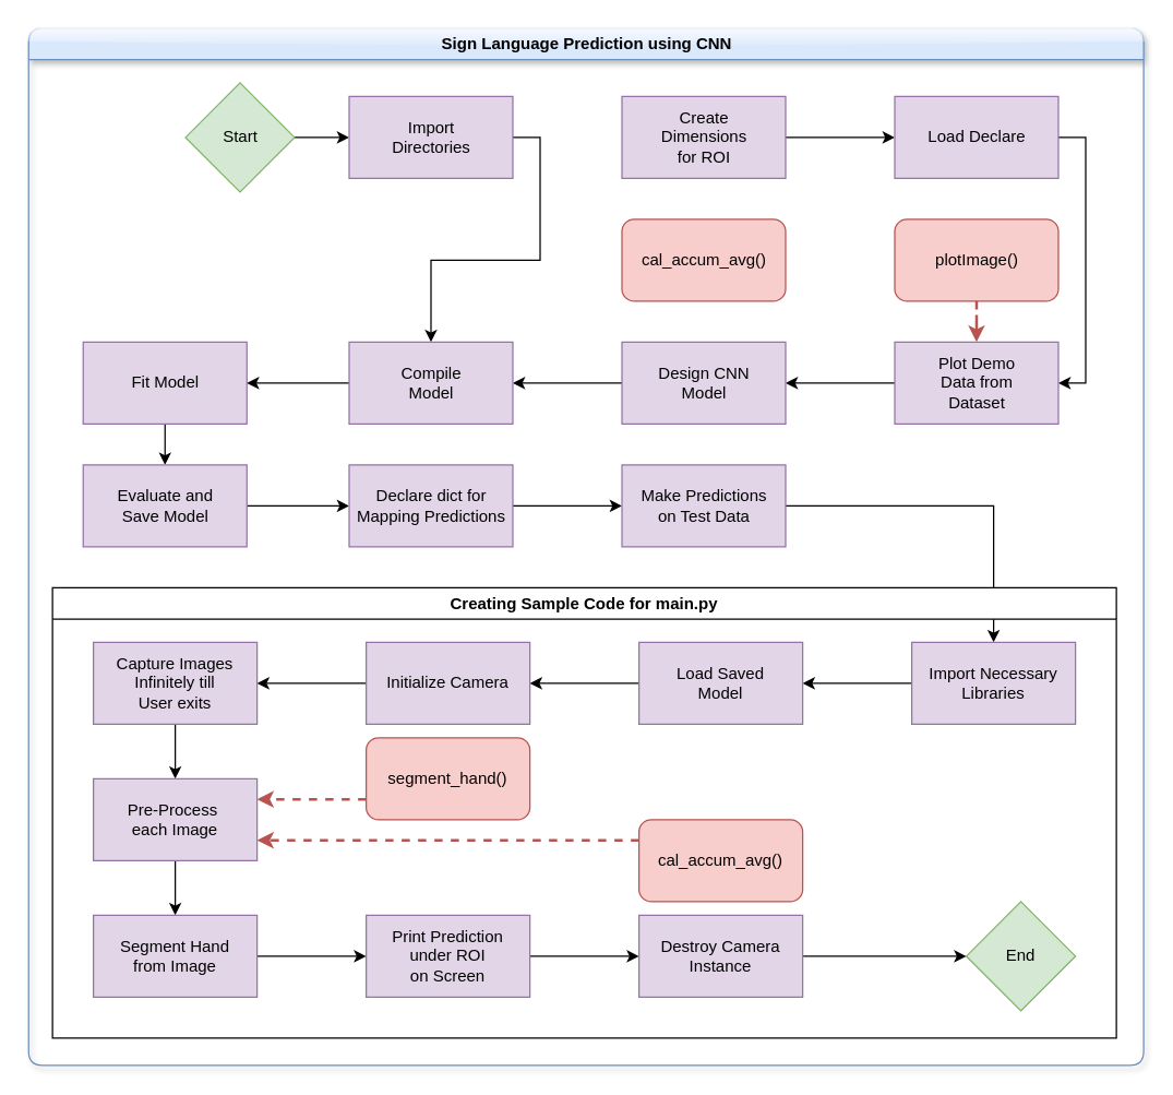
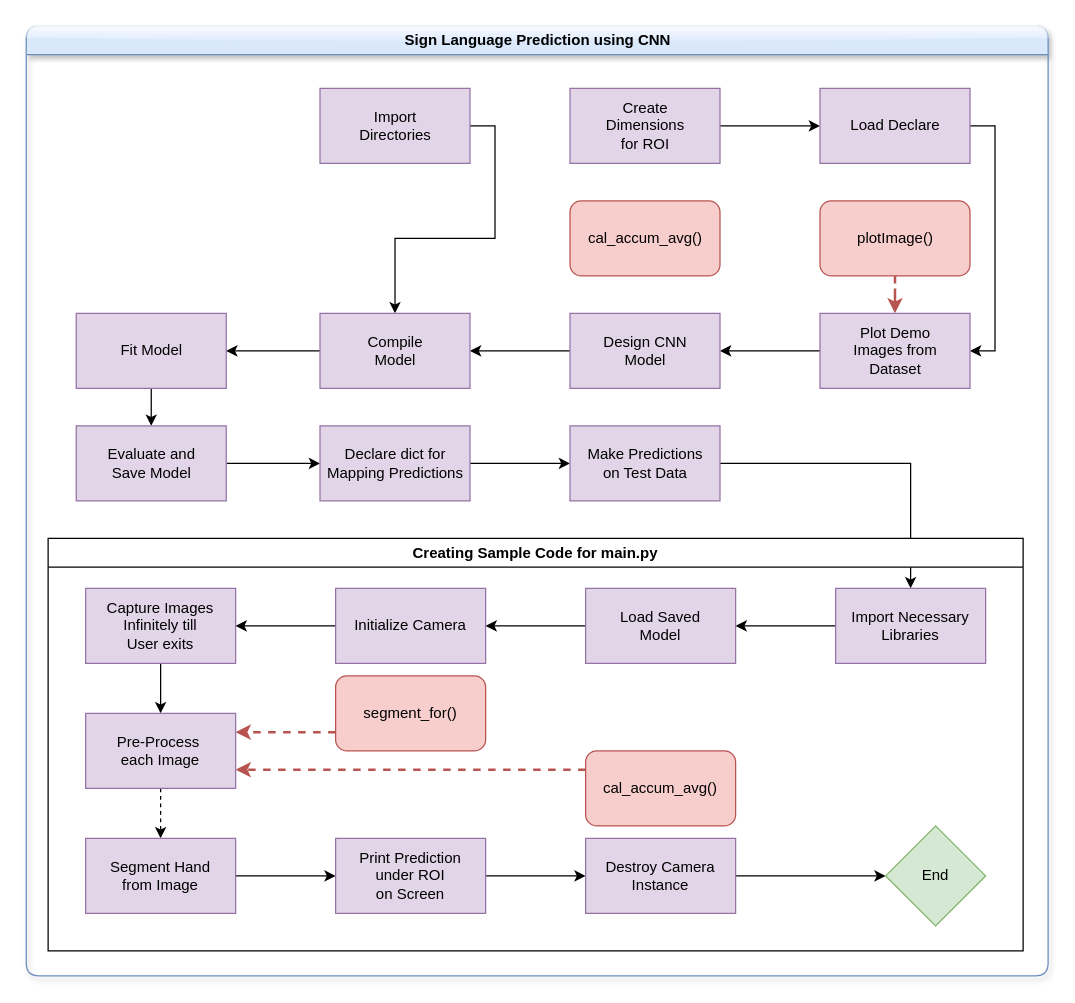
  <mxCell id="0" />
  <mxCell id="1" parent="0" />
- <mxCell id="2" style="edgeStyle=orthogonalEdgeStyle;rounded=0;orthogonalLoop=1;jettySize=auto;html=1;exitX=1;exitY=0.5;exitDx=0;exitDy=0;entryX=0;entryY=0.5;entryDx=0;entryDy=0;" edge="1" parent="1" source="3" target="5"><mxGeometry relative="1" as="geometry" /></mxCell>
- <mxCell id="3" value="Start" style="rhombus;whiteSpace=wrap;html=1;fillColor=#d5e8d4;strokeColor=#82b366;" vertex="1" parent="1"><mxGeometry x="135.5" y="60" width="80" height="80" as="geometry" /></mxCell>
  <mxCell id="4" style="edgeStyle=orthogonalEdgeStyle;rounded=0;orthogonalLoop=1;jettySize=auto;html=1;exitX=1;exitY=0.5;exitDx=0;exitDy=0;" edge="1" parent="1" source="5" target="18"><mxGeometry relative="1" as="geometry" /></mxCell>
  <mxCell id="5" value="&lt;div&gt;Import&lt;/div&gt;&lt;div&gt;Directories&lt;br&gt;&lt;/div&gt;" style="rounded=0;whiteSpace=wrap;html=1;fillColor=#e1d5e7;strokeColor=#9673a6;" vertex="1" parent="1"><mxGeometry x="255.5" y="70" width="120" height="60" as="geometry" /></mxCell>
  <mxCell id="6" style="edgeStyle=orthogonalEdgeStyle;rounded=0;orthogonalLoop=1;jettySize=auto;html=1;exitX=1;exitY=0.5;exitDx=0;exitDy=0;entryX=0;entryY=0.5;entryDx=0;entryDy=0;" edge="1" parent="1" source="7" target="10"><mxGeometry relative="1" as="geometry" /></mxCell>
  <mxCell id="7" value="&lt;div&gt;Create&lt;/div&gt;&lt;div&gt;Dimensions&lt;/div&gt;&lt;div&gt;for ROI&lt;br&gt;&lt;/div&gt;" style="rounded=0;whiteSpace=wrap;html=1;fillColor=#e1d5e7;strokeColor=#9673a6;" vertex="1" parent="1"><mxGeometry x="455.5" y="70" width="120" height="60" as="geometry" /></mxCell>
  <mxCell id="8" value="cal_accum_avg()" style="rounded=1;whiteSpace=wrap;html=1;fillColor=#f8cecc;strokeColor=#b85450;" vertex="1" parent="1"><mxGeometry x="455.5" y="160" width="120" height="60" as="geometry" /></mxCell>
  <mxCell id="9" style="edgeStyle=orthogonalEdgeStyle;rounded=0;orthogonalLoop=1;jettySize=auto;html=1;exitX=1;exitY=0.5;exitDx=0;exitDy=0;entryX=1;entryY=0.5;entryDx=0;entryDy=0;" edge="1" parent="1" source="10" target="14"><mxGeometry relative="1" as="geometry" /></mxCell>
  <mxCell id="10" value="Load Declare" style="rounded=0;whiteSpace=wrap;html=1;fillColor=#e1d5e7;strokeColor=#9673a6;" vertex="1" parent="1"><mxGeometry x="655.5" y="70" width="120" height="60" as="geometry" /></mxCell>
  <mxCell id="11" style="edgeStyle=orthogonalEdgeStyle;rounded=0;orthogonalLoop=1;jettySize=auto;html=1;exitX=0.5;exitY=1;exitDx=0;exitDy=0;fillColor=#f8cecc;strokeColor=#b85450;dashed=1;strokeWidth=2;" edge="1" parent="1" source="12" target="14"><mxGeometry relative="1" as="geometry" /></mxCell>
  <mxCell id="12" value="plotImage()" style="rounded=1;whiteSpace=wrap;html=1;fillColor=#f8cecc;strokeColor=#b85450;" vertex="1" parent="1"><mxGeometry x="655.5" y="160" width="120" height="60" as="geometry" /></mxCell>
  <mxCell id="13" style="edgeStyle=orthogonalEdgeStyle;rounded=0;orthogonalLoop=1;jettySize=auto;html=1;exitX=0;exitY=0.5;exitDx=0;exitDy=0;entryX=1;entryY=0.5;entryDx=0;entryDy=0;" edge="1" parent="1" source="14" target="16"><mxGeometry relative="1" as="geometry" /></mxCell>
- <mxCell id="14" value="&lt;div&gt;Plot Demo&lt;/div&gt;&lt;div&gt;Data from&lt;/div&gt;&lt;div&gt;Dataset&lt;br&gt;&lt;/div&gt;" style="rounded=0;whiteSpace=wrap;html=1;fillColor=#e1d5e7;strokeColor=#9673a6;" vertex="1" parent="1"><mxGeometry x="655.5" y="250" width="120" height="60" as="geometry" /></mxCell>
+ <mxCell id="14" value="&lt;div&gt;Plot Demo&lt;/div&gt;&lt;div&gt;Images from&lt;/div&gt;&lt;div&gt;Dataset&lt;br&gt;&lt;/div&gt;" style="rounded=0;whiteSpace=wrap;html=1;fillColor=#e1d5e7;strokeColor=#9673a6;" vertex="1" parent="1"><mxGeometry x="655.5" y="250" width="120" height="60" as="geometry" /></mxCell>
  <mxCell id="15" style="edgeStyle=orthogonalEdgeStyle;rounded=0;orthogonalLoop=1;jettySize=auto;html=1;exitX=0;exitY=0.5;exitDx=0;exitDy=0;entryX=1;entryY=0.5;entryDx=0;entryDy=0;" edge="1" parent="1" source="16" target="18"><mxGeometry relative="1" as="geometry" /></mxCell>
  <mxCell id="16" value="&lt;div&gt;Design CNN&lt;/div&gt;&lt;div&gt;Model&lt;br&gt;&lt;/div&gt;" style="rounded=0;whiteSpace=wrap;html=1;fillColor=#e1d5e7;strokeColor=#9673a6;" vertex="1" parent="1"><mxGeometry x="455.5" y="250" width="120" height="60" as="geometry" /></mxCell>
  <mxCell id="17" style="edgeStyle=orthogonalEdgeStyle;rounded=0;orthogonalLoop=1;jettySize=auto;html=1;exitX=0;exitY=0.5;exitDx=0;exitDy=0;entryX=1;entryY=0.5;entryDx=0;entryDy=0;" edge="1" parent="1" source="18" target="20"><mxGeometry relative="1" as="geometry" /></mxCell>
  <mxCell id="18" value="&lt;div&gt;Compile&lt;/div&gt;&lt;div&gt;Model&lt;br&gt;&lt;/div&gt;" style="rounded=0;whiteSpace=wrap;html=1;fillColor=#e1d5e7;strokeColor=#9673a6;" vertex="1" parent="1"><mxGeometry x="255.5" y="250" width="120" height="60" as="geometry" /></mxCell>
  <mxCell id="19" style="edgeStyle=orthogonalEdgeStyle;rounded=0;orthogonalLoop=1;jettySize=auto;html=1;exitX=0.5;exitY=1;exitDx=0;exitDy=0;entryX=0.5;entryY=0;entryDx=0;entryDy=0;" edge="1" parent="1" source="20" target="22"><mxGeometry relative="1" as="geometry" /></mxCell>
  <mxCell id="20" value="Fit Model" style="rounded=0;whiteSpace=wrap;html=1;fillColor=#e1d5e7;strokeColor=#9673a6;" vertex="1" parent="1"><mxGeometry x="60.5" y="250" width="120" height="60" as="geometry" /></mxCell>
  <mxCell id="21" style="edgeStyle=orthogonalEdgeStyle;rounded=0;orthogonalLoop=1;jettySize=auto;html=1;exitX=1;exitY=0.5;exitDx=0;exitDy=0;entryX=0;entryY=0.5;entryDx=0;entryDy=0;" edge="1" parent="1" source="22" target="24"><mxGeometry relative="1" as="geometry" /></mxCell>
  <mxCell id="22" value="&lt;div&gt;Evaluate and &lt;br&gt;&lt;/div&gt;&lt;div&gt;Save Model&lt;br&gt;&lt;/div&gt;" style="rounded=0;whiteSpace=wrap;html=1;fillColor=#e1d5e7;strokeColor=#9673a6;" vertex="1" parent="1"><mxGeometry x="60.5" y="340" width="120" height="60" as="geometry" /></mxCell>
  <mxCell id="23" style="edgeStyle=orthogonalEdgeStyle;rounded=0;orthogonalLoop=1;jettySize=auto;html=1;exitX=1;exitY=0.5;exitDx=0;exitDy=0;entryX=0;entryY=0.5;entryDx=0;entryDy=0;" edge="1" parent="1" source="24" target="26"><mxGeometry relative="1" as="geometry" /></mxCell>
  <mxCell id="24" value="&lt;div&gt;Declare dict for&lt;/div&gt;&lt;div&gt;Mapping Predictions&lt;br&gt;&lt;/div&gt;" style="rounded=0;whiteSpace=wrap;html=1;fillColor=#e1d5e7;strokeColor=#9673a6;" vertex="1" parent="1"><mxGeometry x="255.5" y="340" width="120" height="60" as="geometry" /></mxCell>
  <mxCell id="25" style="edgeStyle=orthogonalEdgeStyle;rounded=0;orthogonalLoop=1;jettySize=auto;html=1;exitX=1;exitY=0.5;exitDx=0;exitDy=0;entryX=0.5;entryY=0;entryDx=0;entryDy=0;" edge="1" parent="1" source="26" target="30"><mxGeometry relative="1" as="geometry" /></mxCell>
  <mxCell id="26" value="&lt;div&gt;Make Predictions&lt;/div&gt;&lt;div&gt;on Test Data&lt;br&gt;&lt;/div&gt;" style="rounded=0;whiteSpace=wrap;html=1;fillColor=#e1d5e7;strokeColor=#9673a6;" vertex="1" parent="1"><mxGeometry x="455.5" y="340" width="120" height="60" as="geometry" /></mxCell>
  <mxCell id="27" value="Sign Language Prediction using CNN" style="swimlane;whiteSpace=wrap;html=1;fillColor=#dae8fc;strokeColor=#6c8ebf;rounded=1;shadow=1;glass=1;" vertex="1" parent="1"><mxGeometry x="20.5" y="20" width="817.5" height="760" as="geometry" /></mxCell>
  <mxCell id="28" value="Creating Sample Code for main.py" style="swimlane;whiteSpace=wrap;html=1;" vertex="1" parent="1"><mxGeometry x="38" y="430" width="780" height="330" as="geometry" /></mxCell>
  <mxCell id="29" style="edgeStyle=orthogonalEdgeStyle;rounded=0;orthogonalLoop=1;jettySize=auto;html=1;exitX=0;exitY=0.5;exitDx=0;exitDy=0;entryX=1;entryY=0.5;entryDx=0;entryDy=0;" edge="1" parent="28" source="30" target="32"><mxGeometry relative="1" as="geometry" /></mxCell>
  <mxCell id="30" value="&lt;div&gt;Import Necessary&lt;/div&gt;&lt;div&gt;Libraries&lt;br&gt;&lt;/div&gt;" style="rounded=0;whiteSpace=wrap;html=1;fillColor=#e1d5e7;strokeColor=#9673a6;" vertex="1" parent="28"><mxGeometry x="630" y="40" width="120" height="60" as="geometry" /></mxCell>
  <mxCell id="31" style="edgeStyle=orthogonalEdgeStyle;rounded=0;orthogonalLoop=1;jettySize=auto;html=1;exitX=0;exitY=0.5;exitDx=0;exitDy=0;" edge="1" parent="28" source="32" target="38"><mxGeometry relative="1" as="geometry" /></mxCell>
  <mxCell id="32" value="&lt;div&gt;Load Saved&lt;/div&gt;&lt;div&gt;Model&lt;br&gt;&lt;/div&gt;" style="rounded=0;whiteSpace=wrap;html=1;fillColor=#e1d5e7;strokeColor=#9673a6;" vertex="1" parent="28"><mxGeometry x="430" y="40" width="120" height="60" as="geometry" /></mxCell>
  <mxCell id="33" style="edgeStyle=orthogonalEdgeStyle;rounded=0;orthogonalLoop=1;jettySize=auto;html=1;exitX=0;exitY=0.25;exitDx=0;exitDy=0;entryX=1;entryY=0.75;entryDx=0;entryDy=0;dashed=1;fillColor=#f8cecc;strokeColor=#b85450;strokeWidth=2;" edge="1" parent="28" source="34" target="42"><mxGeometry relative="1" as="geometry" /></mxCell>
  <mxCell id="34" value="cal_accum_avg()" style="rounded=1;whiteSpace=wrap;html=1;fillColor=#f8cecc;strokeColor=#b85450;" vertex="1" parent="28"><mxGeometry x="430" y="170" width="120" height="60" as="geometry" /></mxCell>
  <mxCell id="35" style="edgeStyle=orthogonalEdgeStyle;rounded=0;orthogonalLoop=1;jettySize=auto;html=1;exitX=0;exitY=0.75;exitDx=0;exitDy=0;entryX=1;entryY=0.25;entryDx=0;entryDy=0;fillColor=#f8cecc;strokeColor=#b85450;dashed=1;strokeWidth=2;" edge="1" parent="28" source="36" target="42"><mxGeometry relative="1" as="geometry" /></mxCell>
- <mxCell id="36" value="segment_hand()" style="rounded=1;whiteSpace=wrap;html=1;fillColor=#f8cecc;strokeColor=#b85450;" vertex="1" parent="28"><mxGeometry x="230" y="110" width="120" height="60" as="geometry" /></mxCell>
+ <mxCell id="36" value="segment_for()" style="rounded=1;whiteSpace=wrap;html=1;fillColor=#f8cecc;strokeColor=#b85450;" vertex="1" parent="28"><mxGeometry x="230" y="110" width="120" height="60" as="geometry" /></mxCell>
  <mxCell id="37" style="edgeStyle=orthogonalEdgeStyle;rounded=0;orthogonalLoop=1;jettySize=auto;html=1;exitX=0;exitY=0.5;exitDx=0;exitDy=0;entryX=1;entryY=0.5;entryDx=0;entryDy=0;" edge="1" parent="28" source="38" target="40"><mxGeometry relative="1" as="geometry" /></mxCell>
  <mxCell id="38" value="Initialize Camera" style="rounded=0;whiteSpace=wrap;html=1;fillColor=#e1d5e7;strokeColor=#9673a6;" vertex="1" parent="28"><mxGeometry x="230" y="40" width="120" height="60" as="geometry" /></mxCell>
  <mxCell id="39" style="edgeStyle=orthogonalEdgeStyle;rounded=0;orthogonalLoop=1;jettySize=auto;html=1;exitX=0.5;exitY=1;exitDx=0;exitDy=0;entryX=0.5;entryY=0;entryDx=0;entryDy=0;" edge="1" parent="28" source="40" target="42"><mxGeometry relative="1" as="geometry" /></mxCell>
  <mxCell id="40" value="&lt;div&gt;Capture Images&lt;/div&gt;&lt;div&gt;Infinitely till&lt;/div&gt;&lt;div&gt;User exits&lt;br&gt;&lt;/div&gt;" style="rounded=0;whiteSpace=wrap;html=1;fillColor=#e1d5e7;strokeColor=#9673a6;" vertex="1" parent="28"><mxGeometry x="30" y="40" width="120" height="60" as="geometry" /></mxCell>
- <mxCell id="41" style="edgeStyle=orthogonalEdgeStyle;rounded=0;orthogonalLoop=1;jettySize=auto;html=1;exitX=0.5;exitY=1;exitDx=0;exitDy=0;" edge="1" parent="28" source="42" target="44"><mxGeometry relative="1" as="geometry" /></mxCell>
+ <mxCell id="41" style="edgeStyle=orthogonalEdgeStyle;rounded=0;orthogonalLoop=1;jettySize=auto;html=1;exitX=0.5;exitY=1;exitDx=0;exitDy=0;dashed=1;" edge="1" parent="28" source="42" target="44"><mxGeometry relative="1" as="geometry" /></mxCell>
  <mxCell id="42" value="&lt;div&gt;Pre-Process&amp;nbsp;&lt;/div&gt;&lt;div&gt;each Image&lt;/div&gt;" style="rounded=0;whiteSpace=wrap;html=1;fillColor=#e1d5e7;strokeColor=#9673a6;" vertex="1" parent="28"><mxGeometry x="30" y="140" width="120" height="60" as="geometry" /></mxCell>
  <mxCell id="43" style="edgeStyle=orthogonalEdgeStyle;rounded=0;orthogonalLoop=1;jettySize=auto;html=1;exitX=1;exitY=0.5;exitDx=0;exitDy=0;entryX=0;entryY=0.5;entryDx=0;entryDy=0;" edge="1" parent="28" source="44" target="46"><mxGeometry relative="1" as="geometry" /></mxCell>
  <mxCell id="44" value="&lt;div&gt;Segment Hand&lt;/div&gt;&lt;div&gt;from Image&lt;br&gt;&lt;/div&gt;" style="rounded=0;whiteSpace=wrap;html=1;fillColor=#e1d5e7;strokeColor=#9673a6;" vertex="1" parent="28"><mxGeometry x="30" y="240" width="120" height="60" as="geometry" /></mxCell>
  <mxCell id="45" style="edgeStyle=orthogonalEdgeStyle;rounded=0;orthogonalLoop=1;jettySize=auto;html=1;exitX=1;exitY=0.5;exitDx=0;exitDy=0;entryX=0;entryY=0.5;entryDx=0;entryDy=0;" edge="1" parent="28" source="46" target="48"><mxGeometry relative="1" as="geometry" /></mxCell>
  <mxCell id="46" value="&lt;div&gt;Print Prediction&lt;/div&gt;&lt;div&gt;under ROI &lt;br&gt;&lt;/div&gt;&lt;div&gt;on Screen&lt;br&gt;&lt;/div&gt;" style="rounded=0;whiteSpace=wrap;html=1;fillColor=#e1d5e7;strokeColor=#9673a6;" vertex="1" parent="28"><mxGeometry x="230" y="240" width="120" height="60" as="geometry" /></mxCell>
  <mxCell id="47" style="edgeStyle=orthogonalEdgeStyle;rounded=0;orthogonalLoop=1;jettySize=auto;html=1;exitX=1;exitY=0.5;exitDx=0;exitDy=0;entryX=0;entryY=0.5;entryDx=0;entryDy=0;" edge="1" parent="28" source="48" target="49"><mxGeometry relative="1" as="geometry" /></mxCell>
  <mxCell id="48" value="&lt;div&gt;Destroy Camera&lt;/div&gt;&lt;div&gt;Instance&lt;br&gt;&lt;/div&gt;" style="rounded=0;whiteSpace=wrap;html=1;fillColor=#e1d5e7;strokeColor=#9673a6;" vertex="1" parent="28"><mxGeometry x="430" y="240" width="120" height="60" as="geometry" /></mxCell>
  <mxCell id="49" value="End" style="rhombus;whiteSpace=wrap;html=1;fillColor=#d5e8d4;strokeColor=#82b366;" vertex="1" parent="28"><mxGeometry x="670" y="230" width="80" height="80" as="geometry" /></mxCell>
